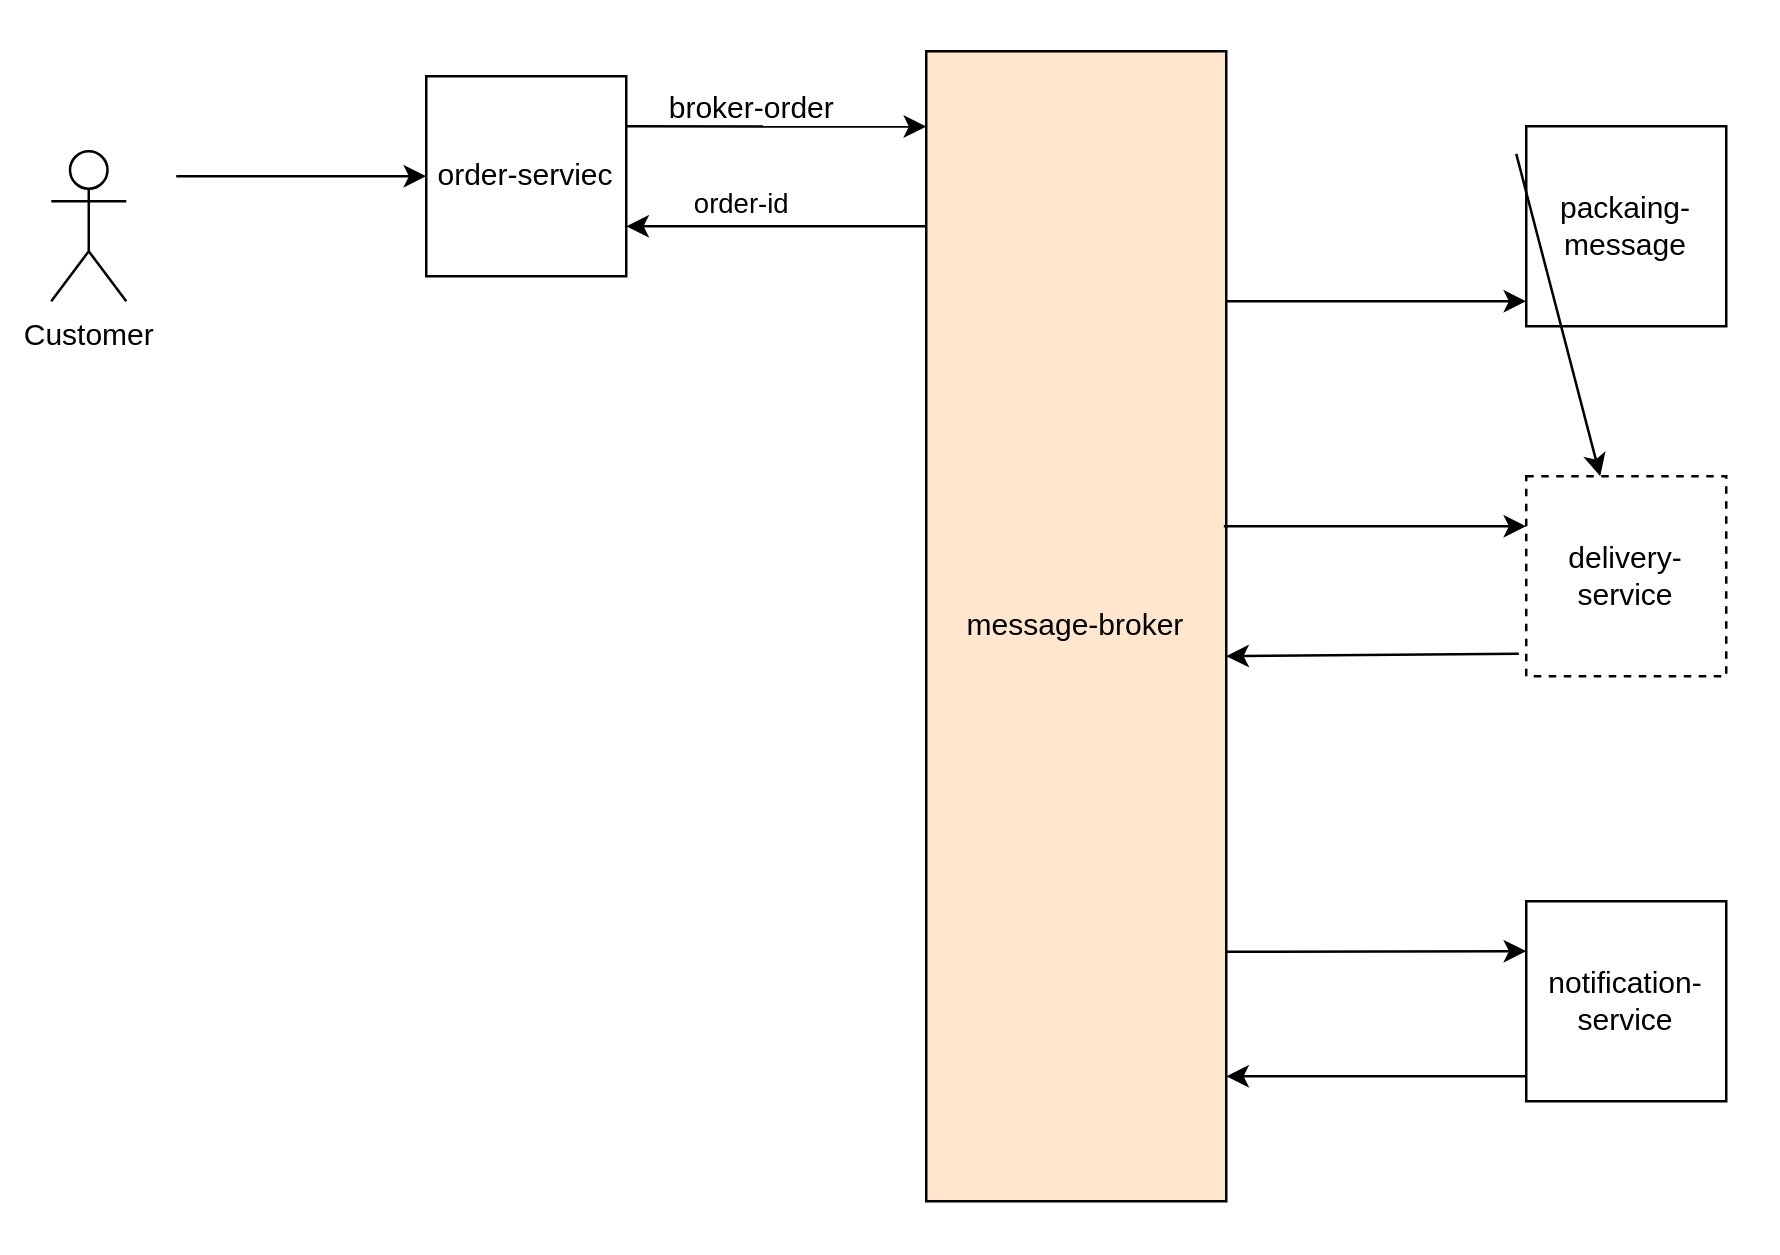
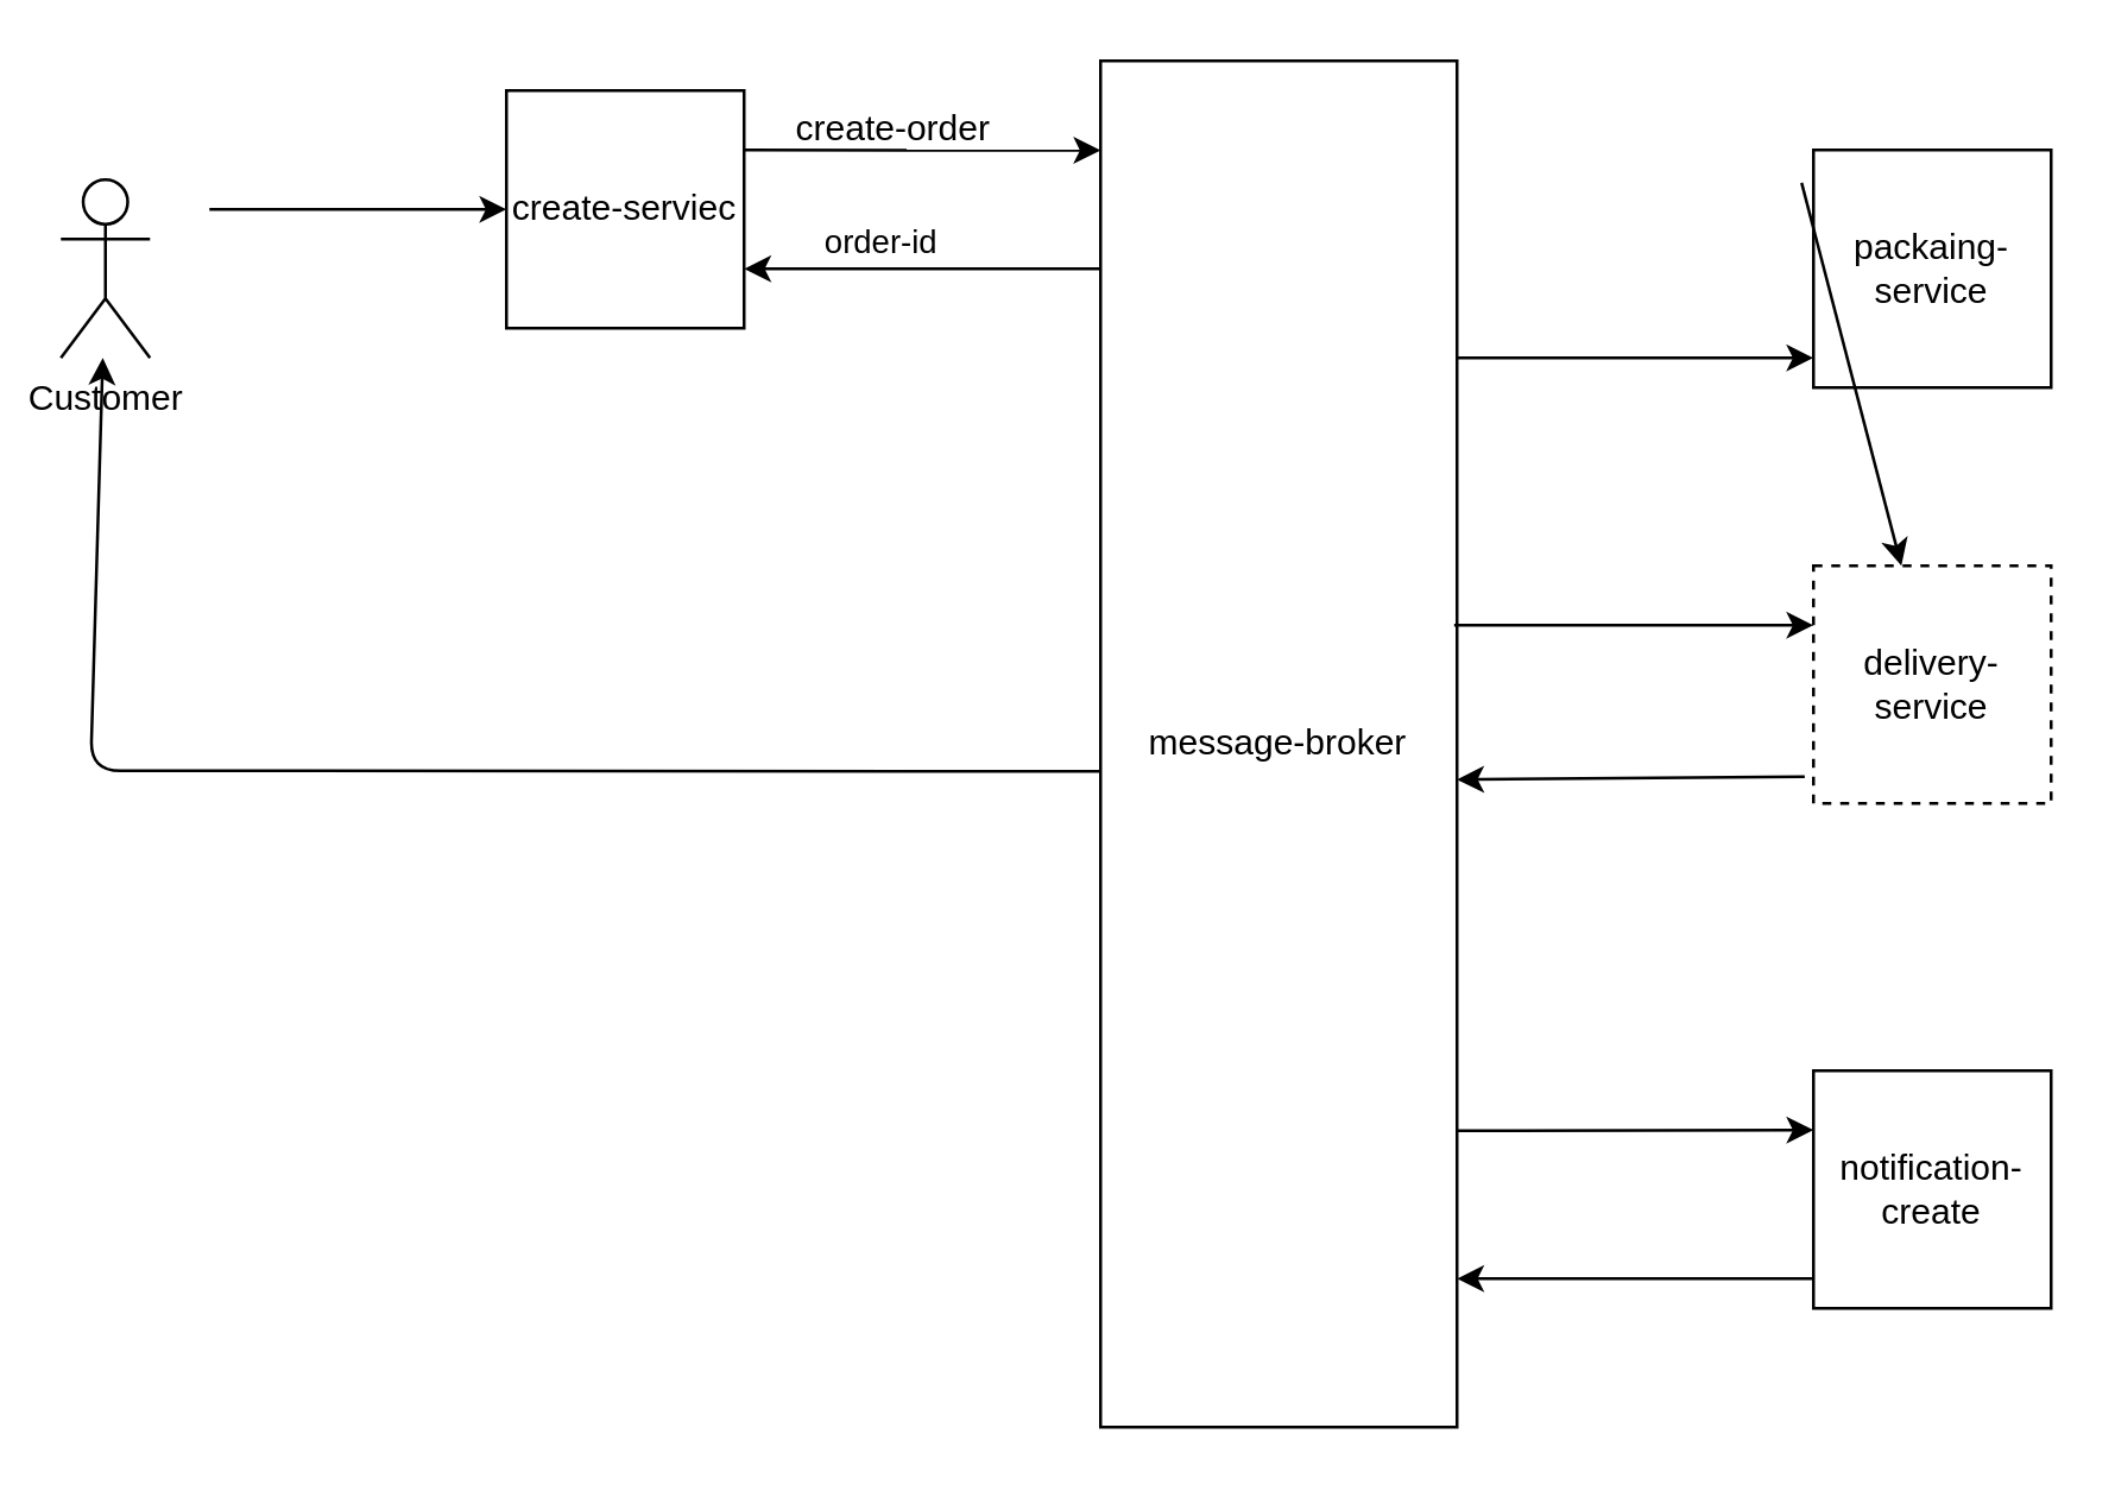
  <mxCell id="0" />
  <mxCell id="1" parent="0" />
  <mxCell id="2" value="" style="endArrow=classic;html=1;rounded=0;entryX=0;entryY=0.109;entryDx=0;entryDy=0;entryPerimeter=0;" parent="1" edge="1"><mxGeometry width="50" height="50" relative="1" as="geometry"><mxPoint x="370" y="90" as="sourcePoint" /><mxPoint x="250" y="90" as="targetPoint" /></mxGeometry></mxCell>
  <mxCell id="3" value="order-id" style="edgeLabel;html=1;align=center;verticalAlign=middle;resizable=0;points=[];" parent="2" vertex="1" connectable="0"><mxGeometry x="0.25" y="-3" relative="1" as="geometry"><mxPoint y="-7" as="offset" /></mxGeometry></mxCell>
- <mxCell id="4" value="order-serviec" style="whiteSpace=wrap;html=1;aspect=fixed;" parent="1" vertex="1"><mxGeometry x="170" y="30" width="80" height="80" as="geometry" /></mxCell>
- <mxCell id="5" value="message-broker" style="rounded=0;whiteSpace=wrap;html=1;fillColor=#ffe6cc;" parent="1" vertex="1"><mxGeometry x="370" y="20" width="120" height="460" as="geometry" /></mxCell>
- <mxCell id="6" value="packaing-message" style="whiteSpace=wrap;html=1;aspect=fixed;" parent="1" vertex="1"><mxGeometry x="610" y="50" width="80" height="80" as="geometry" /></mxCell>
- <mxCell id="7" value="notification-service" style="whiteSpace=wrap;html=1;aspect=fixed;" parent="1" vertex="1"><mxGeometry x="610" y="360" width="80" height="80" as="geometry" /></mxCell>
+ <mxCell id="4" value="create-serviec" style="whiteSpace=wrap;html=1;aspect=fixed;" parent="1" vertex="1"><mxGeometry x="170" y="30" width="80" height="80" as="geometry" /></mxCell>
+ <mxCell id="5" value="message-broker" style="rounded=0;whiteSpace=wrap;html=1;" parent="1" vertex="1"><mxGeometry x="370" y="20" width="120" height="460" as="geometry" /></mxCell>
+ <mxCell id="6" value="packaing-service" style="whiteSpace=wrap;html=1;aspect=fixed;" parent="1" vertex="1"><mxGeometry x="610" y="50" width="80" height="80" as="geometry" /></mxCell>
+ <mxCell id="7" value="notification-create" style="whiteSpace=wrap;html=1;aspect=fixed;" parent="1" vertex="1"><mxGeometry x="610" y="360" width="80" height="80" as="geometry" /></mxCell>
  <mxCell id="8" value="delivery-service" style="whiteSpace=wrap;html=1;aspect=fixed;dashed=1;" parent="1" vertex="1"><mxGeometry x="610" y="190" width="80" height="80" as="geometry" /></mxCell>
  <mxCell id="9" value="" style="endArrow=classic;html=1;rounded=0;entryX=0;entryY=0.109;entryDx=0;entryDy=0;entryPerimeter=0;" parent="1" edge="1"><mxGeometry width="50" height="50" relative="1" as="geometry"><mxPoint x="250" y="50" as="sourcePoint" /><mxPoint x="370" y="50.14" as="targetPoint" /></mxGeometry></mxCell>
  <mxCell id="10" value="" style="endArrow=classic;html=1;rounded=0;entryX=0;entryY=0.109;entryDx=0;entryDy=0;entryPerimeter=0;" parent="1" edge="1"><mxGeometry width="50" height="50" relative="1" as="geometry"><mxPoint x="490" y="120" as="sourcePoint" /><mxPoint x="610" y="120" as="targetPoint" /></mxGeometry></mxCell>
  <mxCell id="11" value="" style="endArrow=classic;html=1;rounded=0;entryX=0;entryY=0.25;entryDx=0;entryDy=0;entryPerimeter=0;exitX=0.992;exitY=0.413;exitDx=0;exitDy=0;exitPerimeter=0;" parent="1" source="5" target="8" edge="1"><mxGeometry width="50" height="50" relative="1" as="geometry"><mxPoint x="490" y="290" as="sourcePoint" /><mxPoint x="610" y="290" as="targetPoint" /><Array as="points" /></mxGeometry></mxCell>
- <mxCell id="12" value="broker-order" style="text;html=1;align=center;verticalAlign=middle;resizable=0;points=[];autosize=1;strokeColor=none;fillColor=none;" parent="1" vertex="1"><mxGeometry x="255" y="28" width="90" height="30" as="geometry" /></mxCell>
+ <mxCell id="12" value="create-order" style="text;html=1;align=center;verticalAlign=middle;resizable=0;points=[];autosize=1;strokeColor=none;fillColor=none;" parent="1" vertex="1"><mxGeometry x="255" y="28" width="90" height="30" as="geometry" /></mxCell>
  <mxCell id="13" value="" style="endArrow=classic;html=1;exitX=1;exitY=0.783;exitDx=0;exitDy=0;exitPerimeter=0;" parent="1" source="5" edge="1"><mxGeometry width="50" height="50" relative="1" as="geometry"><mxPoint x="487" y="386" as="sourcePoint" /><mxPoint x="610" y="380" as="targetPoint" /><Array as="points" /></mxGeometry></mxCell>
  <mxCell id="14" value="" style="endArrow=classic;html=1;exitX=1;exitY=0.826;exitDx=0;exitDy=0;entryX=0;entryY=0.5;entryDx=0;entryDy=0;exitPerimeter=0;" parent="1" edge="1"><mxGeometry width="50" height="50" relative="1" as="geometry"><mxPoint x="610" y="430" as="sourcePoint" /><mxPoint x="490" y="430" as="targetPoint" /></mxGeometry></mxCell>
  <mxCell id="15" value="" style="endArrow=classic;html=1;entryX=1;entryY=0.526;entryDx=0;entryDy=0;entryPerimeter=0;exitX=-0.037;exitY=0.888;exitDx=0;exitDy=0;exitPerimeter=0;" parent="1" edge="1" target="5" source="8"><mxGeometry width="50" height="50" relative="1" as="geometry"><mxPoint x="600" y="262" as="sourcePoint" /><mxPoint x="490" y="310" as="targetPoint" /><Array as="points" /></mxGeometry></mxCell>
  <mxCell id="16" value="" style="endArrow=classic;html=1;exitX=-0.05;exitY=0.138;exitDx=0;exitDy=0;exitPerimeter=0;" parent="1" source="6" target="8" edge="1"><mxGeometry width="50" height="50" relative="1" as="geometry"><mxPoint x="540" y="190" as="sourcePoint" /><mxPoint x="500" y="80" as="targetPoint" /></mxGeometry></mxCell>
  <mxCell id="17" value="Customer" style="shape=umlActor;verticalLabelPosition=bottom;verticalAlign=top;html=1;outlineConnect=0;" parent="1" vertex="1"><mxGeometry x="20" y="60" width="30" height="60" as="geometry" /></mxCell>
  <mxCell id="18" value="" style="endArrow=classic;html=1;entryX=0;entryY=0.5;entryDx=0;entryDy=0;" parent="1" target="4" edge="1"><mxGeometry width="50" height="50" relative="1" as="geometry"><mxPoint x="70" y="70" as="sourcePoint" /><mxPoint x="130" y="50" as="targetPoint" /></mxGeometry></mxCell>
+ <mxCell id="19" value="" style="endArrow=classic;html=1;exitX=0;exitY=0.52;exitDx=0;exitDy=0;exitPerimeter=0;" parent="1" source="5" target="17" edge="1"><mxGeometry width="50" height="50" relative="1" as="geometry"><mxPoint x="140" y="160" as="sourcePoint" /><mxPoint x="20" y="130" as="targetPoint" /><Array as="points"><mxPoint x="30" y="259" /></Array></mxGeometry></mxCell>
